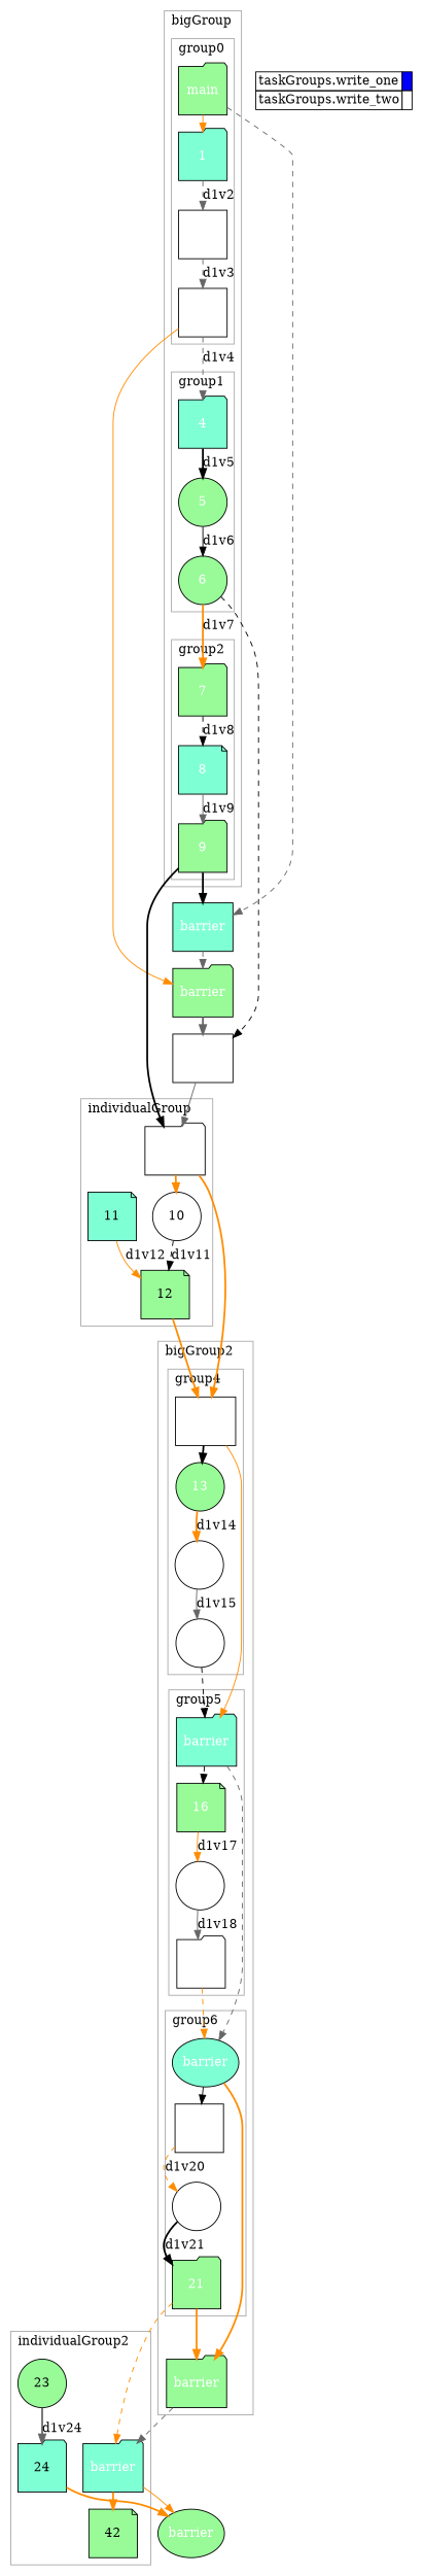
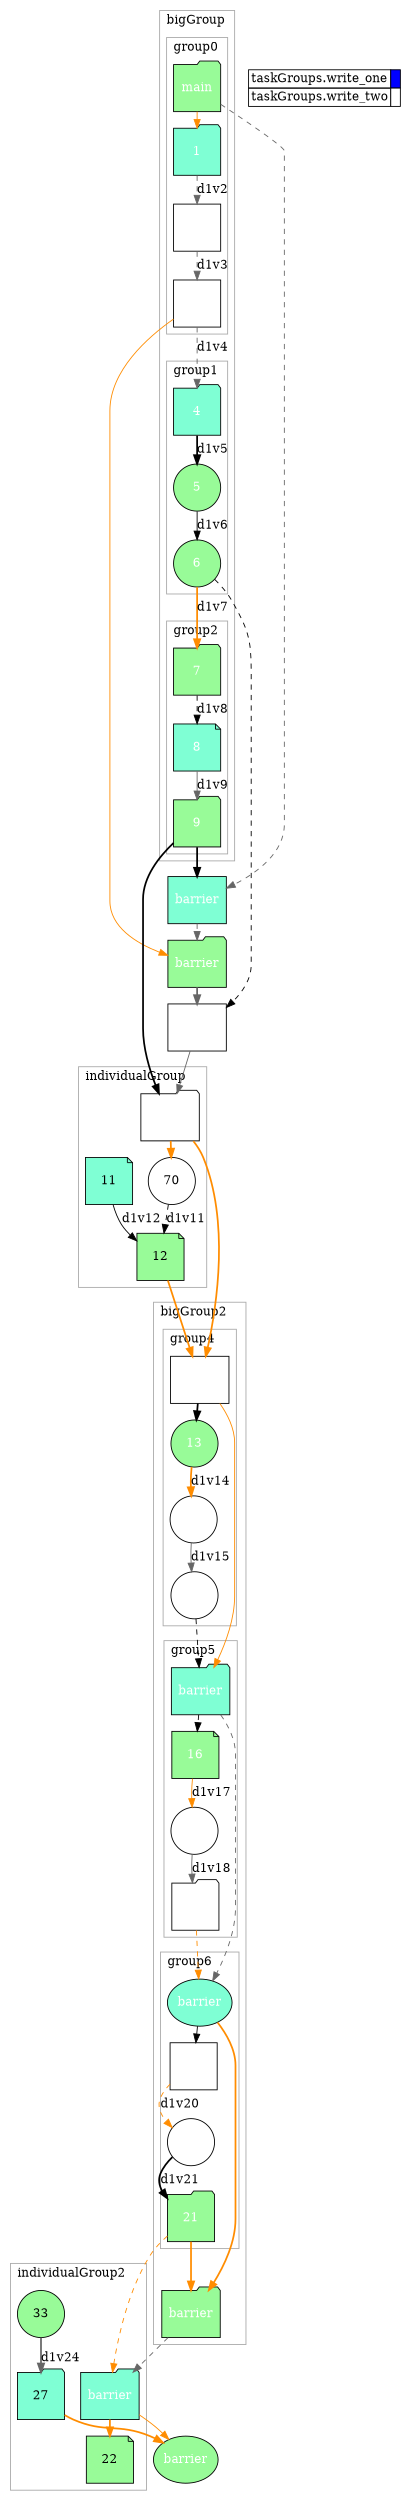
  digraph {
    compound=true
    labeljust=l
    newrank=true
    rankdir=TB
    node [fillcolor=palegreen fontcolor="#ffffff" shape=folder style=filled]
    edge [color=darkorange style=bold]
    n1 [fontcolor="#FFFFFF" height=0.75 label=main]
    1 [fillcolor=aquamarine height=0.75]
    2 [fillcolor=white height=0.75 shape=box]
    3 [fillcolor=white height=0.75 shape=box]
    4 [fillcolor=aquamarine height=0.75]
    5 [height=0.75 shape=ellipse]
    6 [height=0.75 shape=ellipse]
    7 [height=0.75]
    8 [fillcolor=aquamarine height=0.75 shape=note]
    9 [height=0.75]
    n11 [fillcolor=white fontcolor="#FFFFFF" height=0.75 label=barrier]
-   10 [fillcolor=white fontcolor="#000000" height=0.75 shape=ellipse]
+   10 [fillcolor=white fontcolor="#000000" height=0.75 shape=ellipse label=70]
    11 [fillcolor=aquamarine fontcolor="#000000" height=0.75 shape=note]
    12 [fontcolor="#000000" height=0.75 shape=note]
    n15 [fillcolor=white fontcolor="#FFFFFF" height=0.75 label=barrier shape=box]
    13 [height=0.75 shape=ellipse]
    14 [fillcolor=white height=0.75 shape=ellipse]
    15 [fillcolor=white height=0.75 shape=ellipse]
    n19 [fillcolor=aquamarine fontcolor="#FFFFFF" height=0.75 label=barrier]
    16 [height=0.75 shape=note]
    17 [fillcolor=white height=0.75 shape=ellipse]
    18 [fillcolor=white height=0.75]
    n23 [fillcolor=aquamarine fontcolor="#FFFFFF" height=0.75 label=barrier shape=ellipse]
    19 [fillcolor=white height=0.75 shape=box]
    20 [fillcolor=white height=0.75 shape=ellipse]
    21 [height=0.75]
    n27 [fontcolor="#FFFFFF" height=0.75 label=barrier]
    n28 [fillcolor=aquamarine fontcolor="#FFFFFF" height=0.75 label=barrier]
-   22 [fontcolor="#000000" height=0.75 shape=note label=42]
-   23 [fontcolor="#000000" height=0.75 shape=ellipse]
-   24 [fillcolor=aquamarine fontcolor="#000000" height=0.75]
+   22 [fontcolor="#000000" height=0.75 shape=note]
+   23 [fontcolor="#000000" height=0.75 shape=ellipse label=33]
+   24 [fillcolor=aquamarine fontcolor="#000000" height=0.75 label=27]
    n32 [fillcolor=aquamarine fontcolor="#FFFFFF" height=0.75 label=barrier shape=box]
    n33 [fontcolor="#FFFFFF" height=0.75 label=barrier]
    n34 [fillcolor=white fontcolor="#FFFFFF" height=0.75 label=barrier shape=box]
    n35 [fontcolor="#FFFFFF" height=0.75 label=barrier shape=ellipse]
    n36 [height=0.75 label=<       <table border="0" cellpadding="2" cellspacing="0" cellborder="1"> <tr> <td align="right">taskGroups.write_one</td> <td bgcolor="#0000ff">&nbsp;</td> </tr> <tr> <td align="right">taskGroups.write_two</td> <td bgcolor="#ffffff">&nbsp;</td> </tr>       </table>     > shape=plaintext fillcolor="" fontcolor="" style=""]
    subgraph sub_1 {
      ranksep=0.20
      n32
      n33
      n34
      n35
      subgraph cluster_2 {
        color="#A9A9A9"
        label=bigGroup
        ranksep=0.20
        shape=rect
        subgraph cluster_3 {
          color="#A9A9A9"
          label=group0
          ranksep=0.20
          shape=rect
          n1
          1
          2
          3
        }
        subgraph cluster_4 {
          color="#A9A9A9"
          label=group1
          ranksep=0.20
          shape=rect
          4
          5
          6
        }
        subgraph cluster_5 {
          color="#A9A9A9"
          label=group2
          ranksep=0.20
          shape=rect
          7
          8
          9
        }
      }
      subgraph cluster_6 {
        color="#A9A9A9"
        label=individualGroup
        ranksep=0.20
        shape=rect
        n11
        10
        11
        12
      }
      subgraph cluster_7 {
        color="#A9A9A9"
        label=bigGroup2
        ranksep=0.20
        shape=rect
        n27
        subgraph cluster_8 {
          color="#A9A9A9"
          label=group4
          ranksep=0.20
          shape=rect
          n15
          13
          14
          15
        }
        subgraph cluster_9 {
          color="#A9A9A9"
          label=group5
          ranksep=0.20
          shape=rect
          n19
          16
          17
          18
        }
        subgraph cluster_10 {
          color="#A9A9A9"
          label=group6
          ranksep=0.20
          shape=rect
          n23
          19
          20
          21
        }
      }
      subgraph cluster_11 {
        color="#A9A9A9"
        label=individualGroup2
        ranksep=0.20
        shape=rect
        n28
        22
        23
        24
      }
    }
    subgraph sub_12 {
      label=Legend
      rank=sink
      ranksep=0.20
      n36
    }
    n1 -> 1 [style=solid]
    n1 -> n32 [color=gray40 style=dashed]
    1 -> 2 [color=gray40 label=d1v2 style=dashed]
    2 -> 3 [color=gray40 label=d1v3 style=dashed]
    3 -> 4 [color=gray40 label=d1v4 style=dashed]
    3 -> n33 [style=solid]
    4 -> 5 [color=black label=d1v5]
    5 -> 6 [color=black label=d1v6 style=solid]
    6 -> 7 [label=d1v7]
    6 -> n34 [color=black style=dashed]
    7 -> 8 [color=black label=d1v8 style=dashed]
    8 -> 9 [color=gray40 label=d1v9 style=solid]
    9 -> n11 [color=black]
    9 -> n32 [color=black]
    n11 -> 10
    n11 -> n15
    10 -> 12 [color=black label=d1v11 style=dashed]
-   11 -> 12 [label=d1v12 style=solid]
+   11 -> 12 [color=black label=d1v12 style=solid]
    12 -> n15
    n15 -> 13 [color=black]
    n15 -> n19 [style=solid]
    13 -> 14 [label=d1v14]
    14 -> 15 [color=gray40 label=d1v15 style=solid]
    15 -> n19 [color=black style=dashed]
    n19 -> 16 [color=black style=dashed]
    n19 -> n23 [color=gray40 style=dashed]
    16 -> 17 [label=d1v17 style=solid]
    17 -> 18 [color=gray40 label=d1v18 style=solid]
    18 -> n23 [style=dashed]
    n23 -> 19 [color=black style=solid]
    n23 -> n27
    19 -> 20 [label=d1v20 style=dashed]
    20 -> 21 [color=black label=d1v21]
    21 -> n27
    21 -> n28 [style=dashed]
    n27 -> n28 [color=gray40 style=dashed]
    n28 -> 22
    n28 -> n35 [style=solid]
    23 -> 24 [color=gray40 label=d1v24]
    24 -> n35
    n32 -> n33 [color=gray40 style=dashed]
    n33 -> n34 [color=gray40]
    n34 -> n11 [color=gray40 style=solid]
  }
